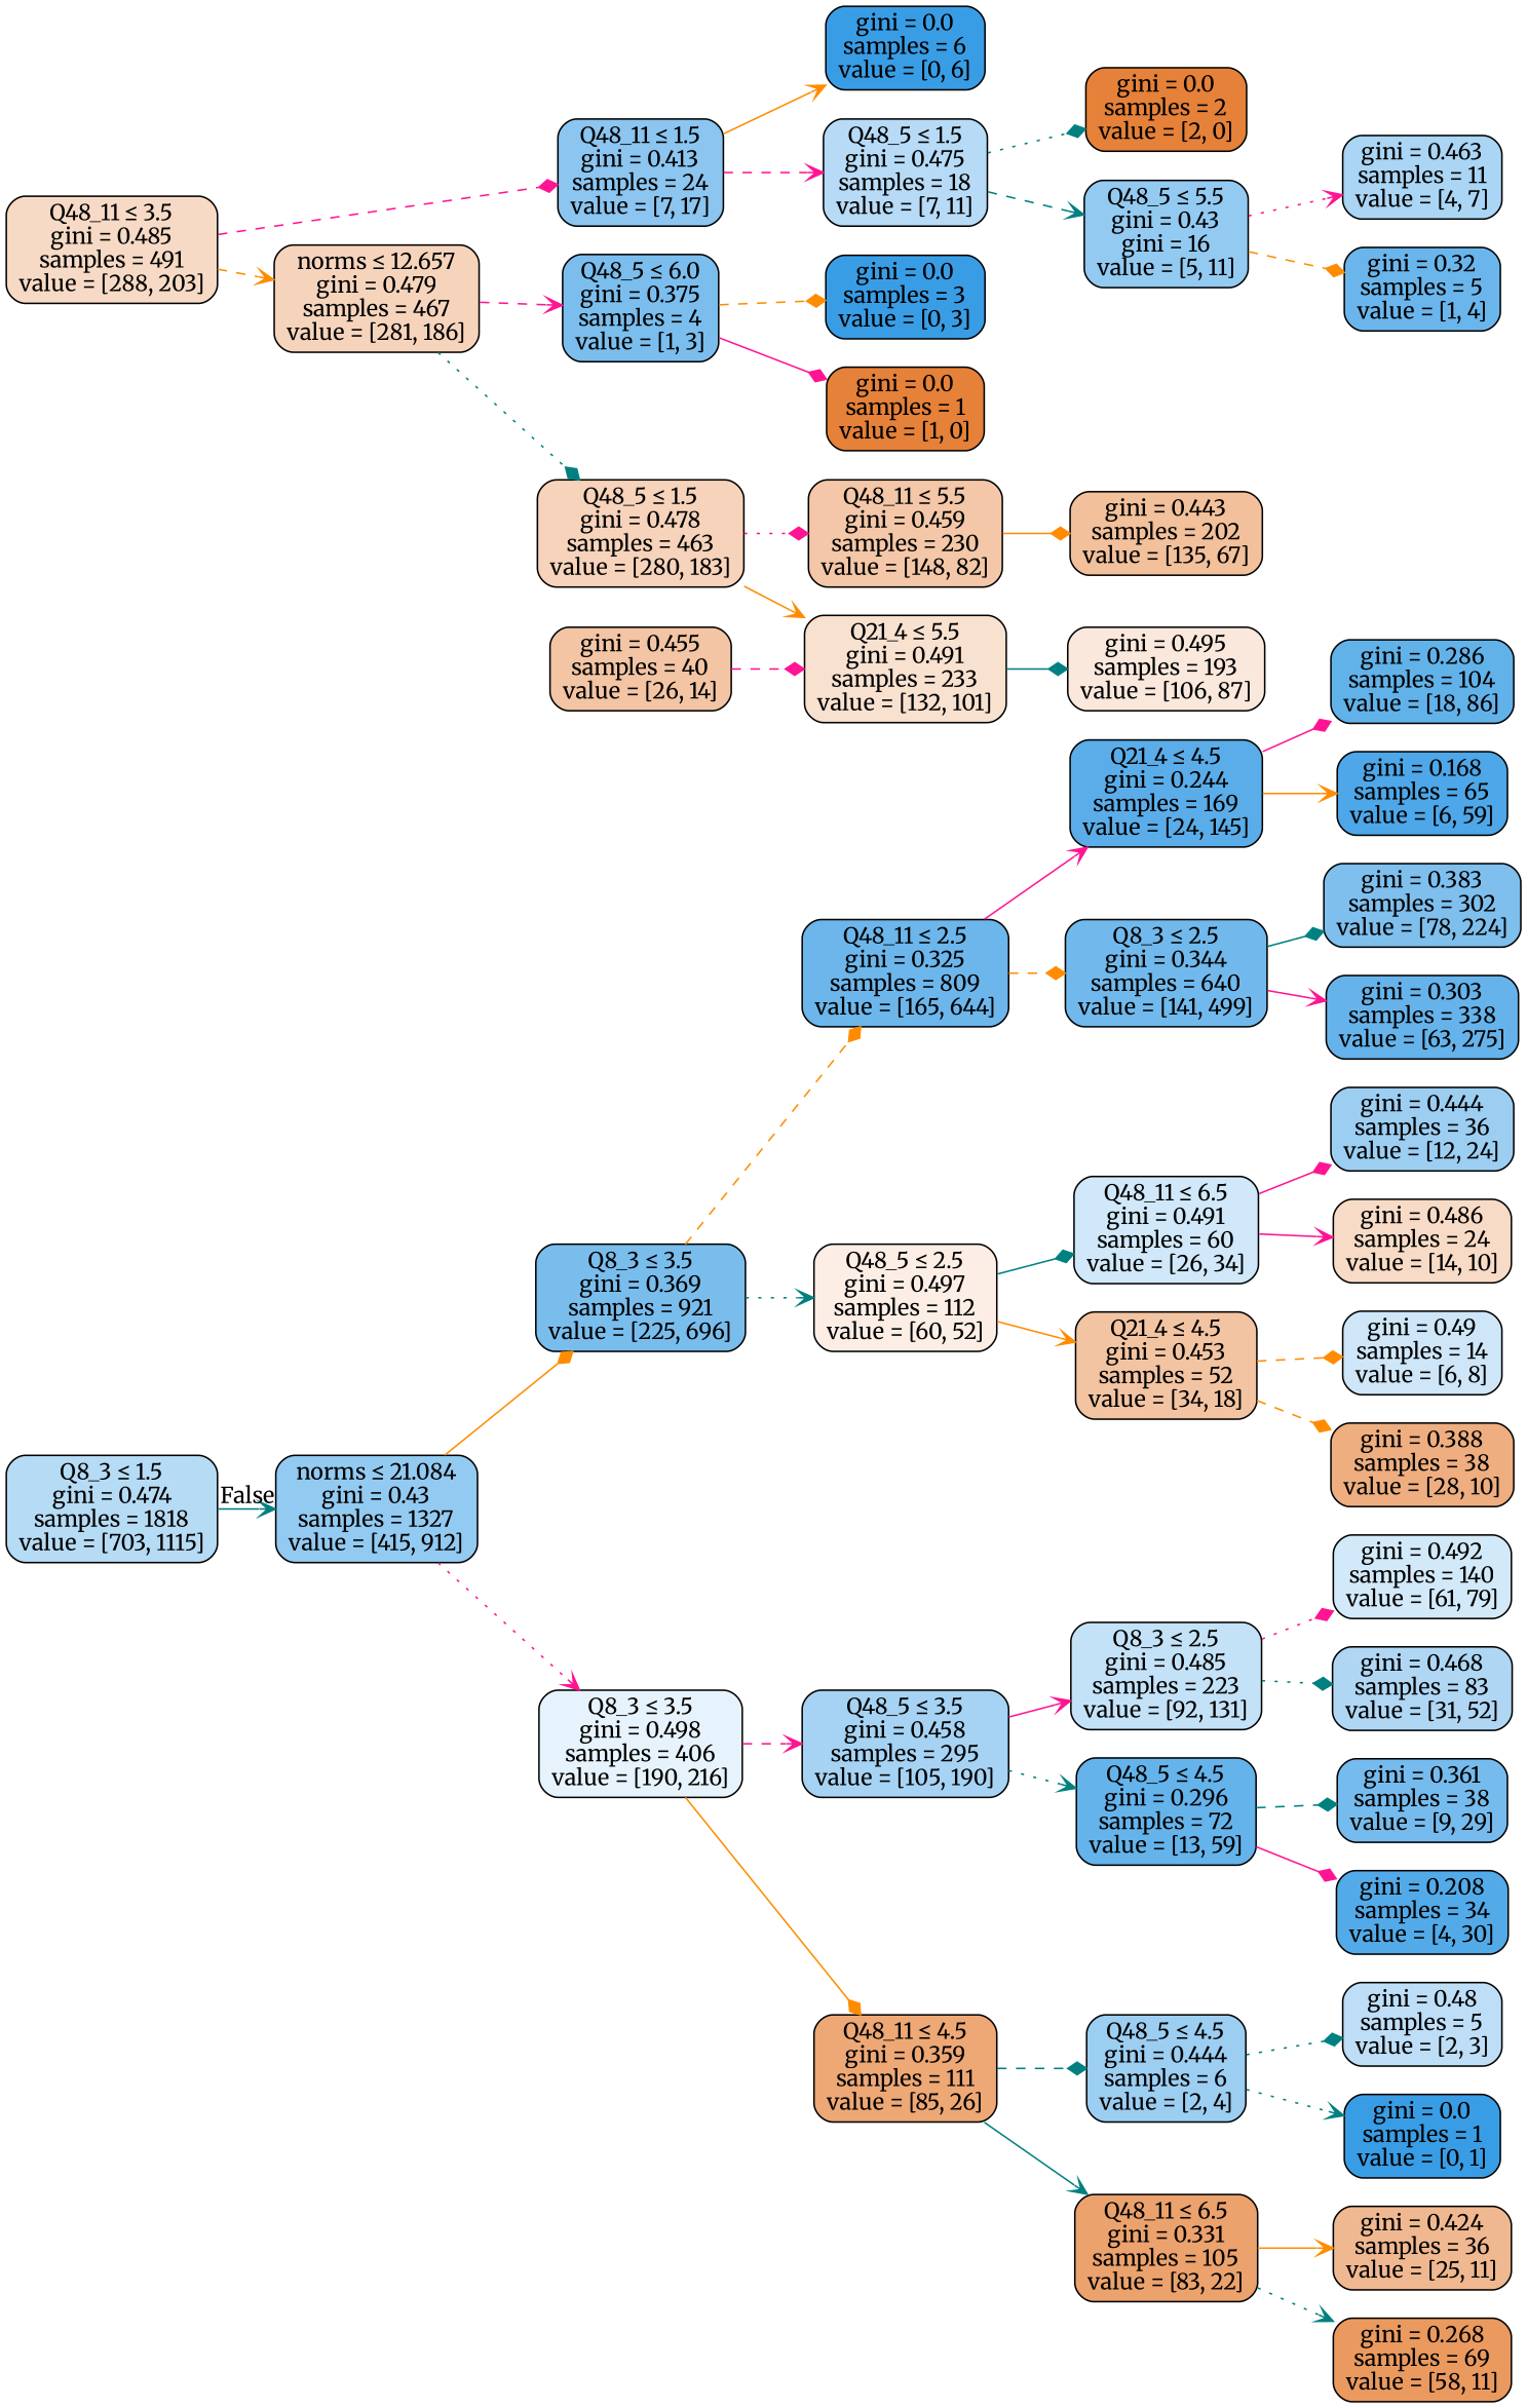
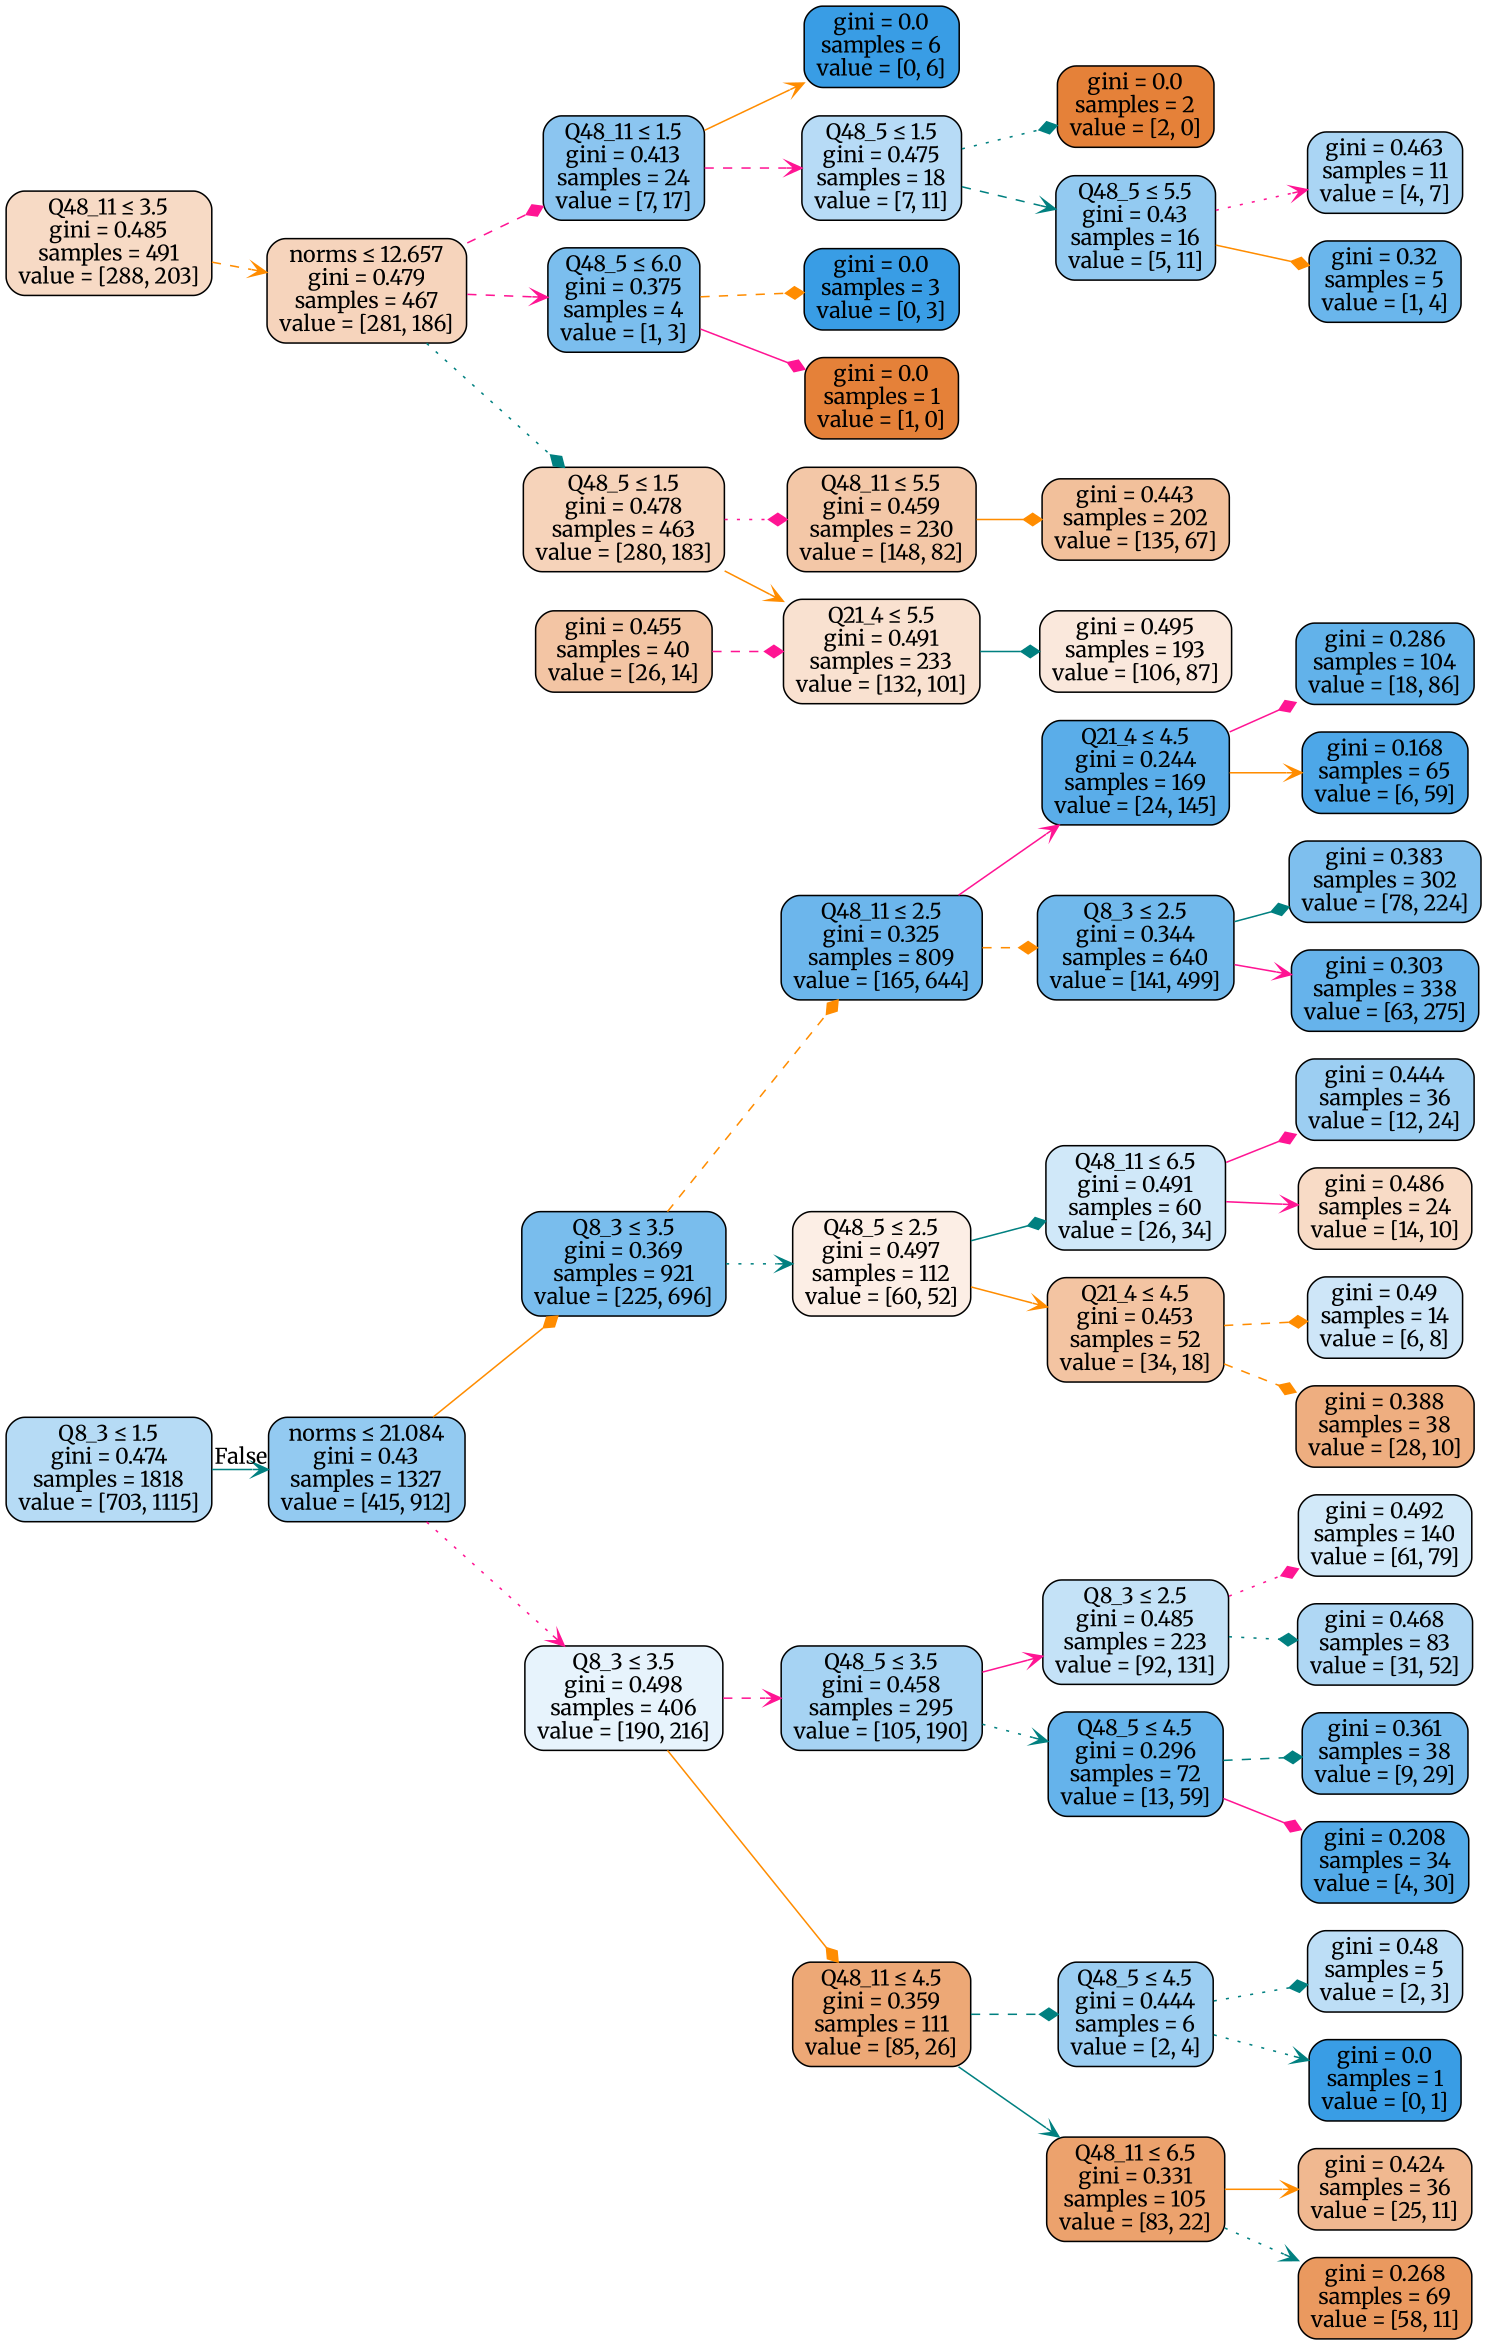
  digraph {
    fontname=Merriweather
    rankdir=LR
    node [color=black fillcolor="#399de5" fontname=Merriweather shape=box style="filled, rounded"]
    edge [arrowhead=diamond color=deeppink fontname=Merriweather style=solid]
    n1 [fillcolor="#b6dbf5" label=<Q8_3 &le; 1.5<br/>gini = 0.474<br/>samples = 1818<br/>value = [703, 1115]>]
    n2 [fillcolor="#93caf1" label=<norms &le; 21.084<br/>gini = 0.43<br/>samples = 1327<br/>value = [415, 912]>]
    n3 [fillcolor="#f7dac5" label=<Q48_11 &le; 3.5<br/>gini = 0.485<br/>samples = 491<br/>value = [288, 203]>]
    n4 [fillcolor="#8bc5f0" label=<Q48_11 &le; 1.5<br/>gini = 0.413<br/>samples = 24<br/>value = [7, 17]>]
    n5 [fillcolor="#f6d4bc" label=<norms &le; 12.657<br/>gini = 0.479<br/>samples = 467<br/>value = [281, 186]>]
    n6 [fillcolor="#79bded" label=<Q8_3 &le; 3.5<br/>gini = 0.369<br/>samples = 921<br/>value = [225, 696]>]
    n7 [fillcolor="#e7f3fc" label=<Q8_3 &le; 3.5<br/>gini = 0.498<br/>samples = 406<br/>value = [190, 216]>]
    n8 [label=<gini = 0.0<br/>samples = 6<br/>value = [0, 6]>]
    n9 [fillcolor="#b7dbf6" label=<Q48_5 &le; 1.5<br/>gini = 0.475<br/>samples = 18<br/>value = [7, 11]>]
    n10 [fillcolor="#7bbeee" label=<Q48_5 &le; 6.0<br/>gini = 0.375<br/>samples = 4<br/>value = [1, 3]>]
    n11 [fillcolor="#f6d3ba" label=<Q48_5 &le; 1.5<br/>gini = 0.478<br/>samples = 463<br/>value = [280, 183]>]
    n12 [fillcolor="#e58139" label=<gini = 0.0<br/>samples = 2<br/>value = [2, 0]>]
-   n13 [fillcolor="#93caf1" label=<Q48_5 &le; 5.5<br/>gini = 0.43<br/>gini = 16<br/>value = [5, 11]>]
+   n13 [fillcolor="#93caf1" label=<Q48_5 &le; 5.5<br/>gini = 0.43<br/>samples = 16<br/>value = [5, 11]>]
    n14 [fillcolor="#aad5f4" label=<gini = 0.463<br/>samples = 11<br/>value = [4, 7]>]
    n15 [fillcolor="#6ab6ec" label=<gini = 0.32<br/>samples = 5<br/>value = [1, 4]>]
    n16 [label=<gini = 0.0<br/>samples = 3<br/>value = [0, 3]>]
    n17 [fillcolor="#e58139" label=<gini = 0.0<br/>samples = 1<br/>value = [1, 0]>]
    n18 [fillcolor="#f3c7a7" label=<Q48_11 &le; 5.5<br/>gini = 0.459<br/>samples = 230<br/>value = [148, 82]>]
    n19 [fillcolor="#f9e1d0" label=<Q21_4 &le; 5.5<br/>gini = 0.491<br/>samples = 233<br/>value = [132, 101]>]
    n20 [fillcolor="#f2c09b" label=<gini = 0.443<br/>samples = 202<br/>value = [135, 67]>]
    n21 [fillcolor="#fae8dc" label=<gini = 0.495<br/>samples = 193<br/>value = [106, 87]>]
    n22 [fillcolor="#f3c5a4" label=<gini = 0.455<br/>samples = 40<br/>value = [26, 14]>]
    n23 [fillcolor="#6cb6ec" label=<Q48_11 &le; 2.5<br/>gini = 0.325<br/>samples = 809<br/>value = [165, 644]>]
    n24 [fillcolor="#fceee5" label=<Q48_5 &le; 2.5<br/>gini = 0.497<br/>samples = 112<br/>value = [60, 52]>]
    n25 [fillcolor="#a6d3f3" label=<Q48_5 &le; 3.5<br/>gini = 0.458<br/>samples = 295<br/>value = [105, 190]>]
    n26 [fillcolor="#eda876" label=<Q48_11 &le; 4.5<br/>gini = 0.359<br/>samples = 111<br/>value = [85, 26]>]
    n27 [fillcolor="#5aade9" label=<Q21_4 &le; 4.5<br/>gini = 0.244<br/>samples = 169<br/>value = [24, 145]>]
    n28 [fillcolor="#71b9ec" label=<Q8_3 &le; 2.5<br/>gini = 0.344<br/>samples = 640<br/>value = [141, 499]>]
    n29 [fillcolor="#d0e8f9" label=<Q48_11 &le; 6.5<br/>gini = 0.491<br/>samples = 60<br/>value = [26, 34]>]
    n30 [fillcolor="#f3c4a2" label=<Q21_4 &le; 4.5<br/>gini = 0.453<br/>samples = 52<br/>value = [34, 18]>]
    n31 [fillcolor="#62b2ea" label=<gini = 0.286<br/>samples = 104<br/>value = [18, 86]>]
    n32 [fillcolor="#4da7e8" label=<gini = 0.168<br/>samples = 65<br/>value = [6, 59]>]
    n33 [fillcolor="#7ebfee" label=<gini = 0.383<br/>samples = 302<br/>value = [78, 224]>]
    n34 [fillcolor="#66b3eb" label=<gini = 0.303<br/>samples = 338<br/>value = [63, 275]>]
    n35 [fillcolor="#9ccef2" label=<gini = 0.444<br/>samples = 36<br/>value = [12, 24]>]
    n36 [fillcolor="#f8dbc6" label=<gini = 0.486<br/>samples = 24<br/>value = [14, 10]>]
    n37 [fillcolor="#cee6f8" label=<gini = 0.49<br/>samples = 14<br/>value = [6, 8]>]
    n38 [fillcolor="#eeae80" label=<gini = 0.388<br/>samples = 38<br/>value = [28, 10]>]
    n39 [fillcolor="#c4e2f7" label=<Q8_3 &le; 2.5<br/>gini = 0.485<br/>samples = 223<br/>value = [92, 131]>]
    n40 [fillcolor="#65b3eb" label=<Q48_5 &le; 4.5<br/>gini = 0.296<br/>samples = 72<br/>value = [13, 59]>]
    n41 [fillcolor="#9ccef2" label=<Q48_5 &le; 4.5<br/>gini = 0.444<br/>samples = 6<br/>value = [2, 4]>]
    n42 [fillcolor="#eca26d" label=<Q48_11 &le; 6.5<br/>gini = 0.331<br/>samples = 105<br/>value = [83, 22]>]
    n43 [fillcolor="#d2e9f9" label=<gini = 0.492<br/>samples = 140<br/>value = [61, 79]>]
    n44 [fillcolor="#afd7f4" label=<gini = 0.468<br/>samples = 83<br/>value = [31, 52]>]
    n45 [fillcolor="#76bbed" label=<gini = 0.361<br/>samples = 38<br/>value = [9, 29]>]
    n46 [fillcolor="#53aae8" label=<gini = 0.208<br/>samples = 34<br/>value = [4, 30]>]
    n47 [fillcolor="#bddef6" label=<gini = 0.48<br/>samples = 5<br/>value = [2, 3]>]
    n48 [label=<gini = 0.0<br/>samples = 1<br/>value = [0, 1]>]
    n49 [fillcolor="#f0b890" label=<gini = 0.424<br/>samples = 36<br/>value = [25, 11]>]
    n50 [fillcolor="#ea995f" label=<gini = 0.268<br/>samples = 69<br/>value = [58, 11]>]
    n1 -> n2 [arrowhead=vee color=teal headlabel=False labelangle=-45 labeldistance=2.5]
    n2 -> n6 [color=darkorange]
    n2 -> n7 [arrowhead=vee style=dotted]
-   n3 -> n4 [style=dashed]
+   n5 -> n4 [style=dashed]
    n3 -> n5 [arrowhead=vee color=darkorange style=dashed]
    n4 -> n8 [arrowhead=vee color=darkorange]
    n4 -> n9 [arrowhead=vee style=dashed]
    n5 -> n10 [arrowhead=vee style=dashed]
    n5 -> n11 [color=teal style=dotted]
    n6 -> n23 [color=darkorange style=dashed]
    n6 -> n24 [arrowhead=vee color=teal style=dotted]
    n7 -> n25 [arrowhead=vee style=dashed]
    n7 -> n26 [color=darkorange]
    n9 -> n12 [color=teal style=dotted]
    n9 -> n13 [arrowhead=vee color=teal style=dashed]
    n10 -> n16 [color=darkorange style=dashed]
    n10 -> n17
    n11 -> n18 [style=dotted]
    n11 -> n19 [arrowhead=vee color=darkorange]
    n13 -> n14 [arrowhead=vee style=dotted]
-   n13 -> n15 [color=darkorange style=dashed]
+   n13 -> n15 [color=darkorange]
    n18 -> n20 [color=darkorange]
    n19 -> n21 [color=teal]
    n22 -> n19 [style=dashed]
    n23 -> n27 [arrowhead=vee]
    n23 -> n28 [color=darkorange style=dashed]
    n24 -> n29 [color=teal]
    n24 -> n30 [arrowhead=vee color=darkorange]
    n25 -> n39 [arrowhead=vee]
    n25 -> n40 [arrowhead=vee color=teal style=dotted]
    n26 -> n41 [color=teal style=dashed]
    n26 -> n42 [arrowhead=vee color=teal]
    n27 -> n31
    n27 -> n32 [arrowhead=vee color=darkorange]
    n28 -> n33 [color=teal]
    n28 -> n34 [arrowhead=vee]
    n29 -> n35
    n29 -> n36 [arrowhead=vee]
    n30 -> n37 [color=darkorange style=dashed]
    n30 -> n38 [color=darkorange style=dashed]
    n39 -> n43 [style=dotted]
    n39 -> n44 [color=teal style=dotted]
    n40 -> n45 [color=teal style=dashed]
    n40 -> n46
    n41 -> n47 [color=teal style=dotted]
    n41 -> n48 [arrowhead=vee color=teal style=dotted]
    n42 -> n49 [arrowhead=vee color=darkorange]
    n42 -> n50 [arrowhead=vee color=teal style=dotted]
  }
